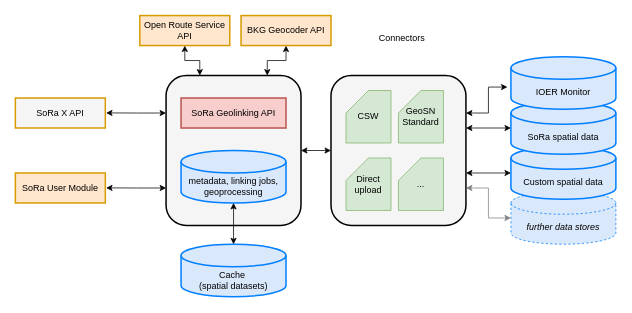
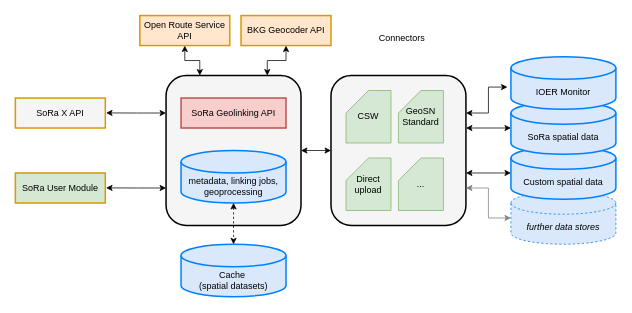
  <mxCell id="0" />
  <mxCell id="1" parent="0" />
  <mxCell id="2" value="&lt;div&gt;&lt;i&gt;further data stores&lt;br&gt;&lt;/i&gt;&lt;/div&gt;" style="shape=cylinder3;whiteSpace=wrap;html=1;boundedLbl=1;backgroundOutline=1;size=15;fillColor=#dae8fc;strokeColor=#007FFF;dashed=1;" parent="1" vertex="1"><mxGeometry x="681" y="255" width="140" height="70" as="geometry" /></mxCell>
  <mxCell id="3" value="" style="rounded=1;whiteSpace=wrap;html=1;fillColor=#F5F5F5;strokeWidth=2;" parent="1" vertex="1"><mxGeometry x="441" y="100" width="180" height="200" as="geometry" /></mxCell>
  <mxCell id="4" value="&lt;div&gt;Cache&amp;nbsp;&lt;/div&gt;&lt;div&gt;(spatial datasets)&lt;br&gt;&lt;/div&gt;" style="shape=cylinder3;whiteSpace=wrap;html=1;boundedLbl=1;backgroundOutline=1;size=15;fillColor=#dae8fc;strokeColor=#007FFF;strokeWidth=2;" parent="1" vertex="1"><mxGeometry x="241" y="325" width="140" height="70" as="geometry" /></mxCell>
  <mxCell id="5" value="Custom spatial data" style="shape=cylinder3;whiteSpace=wrap;html=1;boundedLbl=1;backgroundOutline=1;size=15;fillColor=#dae8fc;strokeColor=#007FFF;strokeWidth=2;" parent="1" vertex="1"><mxGeometry x="681" y="195" width="140" height="70" as="geometry" /></mxCell>
  <mxCell id="6" style="edgeStyle=orthogonalEdgeStyle;rounded=0;orthogonalLoop=1;jettySize=auto;html=1;exitX=1;exitY=0.5;exitDx=0;exitDy=0;entryX=0;entryY=0.5;entryDx=0;entryDy=0;startArrow=classic;startFill=1;" parent="1" source="11" target="3" edge="1"><mxGeometry relative="1" as="geometry" /></mxCell>
  <mxCell id="7" style="edgeStyle=orthogonalEdgeStyle;rounded=0;orthogonalLoop=1;jettySize=auto;html=1;exitX=0.25;exitY=0;exitDx=0;exitDy=0;entryX=0.5;entryY=1;entryDx=0;entryDy=0;startArrow=classic;startFill=1;" parent="1" source="11" target="14" edge="1"><mxGeometry relative="1" as="geometry" /></mxCell>
  <mxCell id="8" style="edgeStyle=orthogonalEdgeStyle;rounded=0;orthogonalLoop=1;jettySize=auto;html=1;exitX=0.75;exitY=0;exitDx=0;exitDy=0;entryX=0.5;entryY=1;entryDx=0;entryDy=0;startArrow=classic;startFill=1;" parent="1" source="11" target="23" edge="1"><mxGeometry relative="1" as="geometry" /></mxCell>
  <mxCell id="9" style="edgeStyle=orthogonalEdgeStyle;rounded=0;orthogonalLoop=1;jettySize=auto;html=1;exitX=0;exitY=0.25;exitDx=0;exitDy=0;startArrow=classic;startFill=1;" parent="1" source="11" edge="1"><mxGeometry relative="1" as="geometry"><mxPoint x="141" y="149.862" as="targetPoint" /></mxGeometry></mxCell>
  <mxCell id="10" style="edgeStyle=orthogonalEdgeStyle;rounded=0;orthogonalLoop=1;jettySize=auto;html=1;exitX=0;exitY=0.75;exitDx=0;exitDy=0;startArrow=classic;startFill=1;" parent="1" source="11" edge="1"><mxGeometry relative="1" as="geometry"><mxPoint x="141" y="249.862" as="targetPoint" /></mxGeometry></mxCell>
  <mxCell id="11" value="" style="rounded=1;whiteSpace=wrap;html=1;fillColor=#F5F5F5;strokeWidth=2;" parent="1" vertex="1"><mxGeometry x="221" y="100" width="180" height="200" as="geometry" /></mxCell>
  <mxCell id="12" value="SoRa X API" style="rounded=0;whiteSpace=wrap;html=1;fillColor=#f5f5f5;strokeColor=#d79b00;strokeWidth=2;" parent="1" vertex="1"><mxGeometry x="20" y="130" width="120" height="40" as="geometry" /></mxCell>
- <mxCell id="13" value="SoRa User Module" style="rounded=0;whiteSpace=wrap;html=1;fillColor=#ffe6cc;strokeColor=#d79b00;strokeWidth=2;" parent="1" vertex="1"><mxGeometry x="20" y="230" width="120" height="40" as="geometry" /></mxCell>
+ <mxCell id="13" value="SoRa User Module" style="rounded=0;whiteSpace=wrap;html=1;fillColor=#d5e8d4;strokeColor=#d79b00;strokeWidth=2;" parent="1" vertex="1"><mxGeometry x="20" y="230" width="120" height="40" as="geometry" /></mxCell>
  <mxCell id="14" value="Open Route Service API" style="rounded=0;whiteSpace=wrap;html=1;fillColor=#ffe6cc;strokeColor=#d79b00;strokeWidth=2;" parent="1" vertex="1"><mxGeometry x="186" y="20" width="120" height="40" as="geometry" /></mxCell>
  <mxCell id="15" value="SoRa Geolinking API" style="rounded=0;whiteSpace=wrap;html=1;fillColor=#f8cecc;strokeColor=#b85450;strokeWidth=2;" parent="1" vertex="1"><mxGeometry x="241" y="130" width="140" height="40" as="geometry" /></mxCell>
  <mxCell id="16" value="SoRa spatial data" style="shape=cylinder3;whiteSpace=wrap;html=1;boundedLbl=1;backgroundOutline=1;size=15;fillColor=#dae8fc;strokeColor=#007FFF;strokeWidth=2;" parent="1" vertex="1"><mxGeometry x="681" y="135" width="140" height="70" as="geometry" /></mxCell>
  <mxCell id="17" value="IOER Monitor" style="shape=cylinder3;whiteSpace=wrap;html=1;boundedLbl=1;backgroundOutline=1;size=15;fillColor=#dae8fc;strokeColor=#007FFF;strokeWidth=2;" parent="1" vertex="1"><mxGeometry x="681" y="75" width="140" height="70" as="geometry" /></mxCell>
  <mxCell id="18" value="metadata, linking jobs, geoprocessing" style="shape=cylinder3;whiteSpace=wrap;html=1;boundedLbl=1;backgroundOutline=1;size=15;fillColor=#dae8fc;strokeColor=#007FFF;strokeWidth=2;" parent="1" vertex="1"><mxGeometry x="241" y="200" width="140" height="70" as="geometry" /></mxCell>
  <mxCell id="19" value="CSW" style="shape=card;whiteSpace=wrap;html=1;fillColor=#d5e8d4;strokeColor=#82b366;" parent="1" vertex="1"><mxGeometry x="461" y="120" width="60" height="70" as="geometry" /></mxCell>
  <mxCell id="20" value="&lt;font style=&quot;font-size: 12px;&quot;&gt;GeoSN Standard&lt;/font&gt;" style="shape=card;whiteSpace=wrap;html=1;fillColor=#d5e8d4;strokeColor=#82b366;" parent="1" vertex="1"><mxGeometry x="531" y="120" width="60" height="70" as="geometry" /></mxCell>
  <mxCell id="21" value="Direct upload" style="shape=card;whiteSpace=wrap;html=1;fillColor=#d5e8d4;strokeColor=#82b366;" parent="1" vertex="1"><mxGeometry x="461" y="210" width="60" height="70" as="geometry" /></mxCell>
- <mxCell id="22" style="edgeStyle=orthogonalEdgeStyle;rounded=0;orthogonalLoop=1;jettySize=auto;html=1;exitX=0.5;exitY=1;exitDx=0;exitDy=0;exitPerimeter=0;entryX=0.5;entryY=0;entryDx=0;entryDy=0;entryPerimeter=0;startArrow=classic;startFill=1;" parent="1" source="18" target="4" edge="1"><mxGeometry relative="1" as="geometry" /></mxCell>
+ <mxCell id="22" style="edgeStyle=orthogonalEdgeStyle;rounded=0;orthogonalLoop=1;jettySize=auto;html=1;exitX=0.5;exitY=1;exitDx=0;exitDy=0;exitPerimeter=0;entryX=0.5;entryY=0;entryDx=0;entryDy=0;entryPerimeter=0;startArrow=classic;startFill=1;dashed=1;" parent="1" source="18" target="4" edge="1"><mxGeometry relative="1" as="geometry" /></mxCell>
  <mxCell id="23" value="BKG Geocoder API" style="rounded=0;whiteSpace=wrap;html=1;fillColor=#ffe6cc;strokeColor=#d79b00;strokeWidth=2;" parent="1" vertex="1"><mxGeometry x="321" y="20" width="120" height="40" as="geometry" /></mxCell>
  <mxCell id="24" value="..." style="shape=card;whiteSpace=wrap;html=1;fillColor=#d5e8d4;strokeColor=#82b366;" parent="1" vertex="1"><mxGeometry x="531" y="210" width="60" height="70" as="geometry" /></mxCell>
  <mxCell id="25" style="edgeStyle=orthogonalEdgeStyle;rounded=0;orthogonalLoop=1;jettySize=auto;html=1;exitX=1;exitY=0.25;exitDx=0;exitDy=0;entryX=-0.033;entryY=0.577;entryDx=0;entryDy=0;entryPerimeter=0;startArrow=classic;startFill=1;" parent="1" source="3" target="17" edge="1"><mxGeometry relative="1" as="geometry" /></mxCell>
  <mxCell id="26" style="edgeStyle=orthogonalEdgeStyle;rounded=0;orthogonalLoop=1;jettySize=auto;html=1;entryX=0;entryY=0.5;entryDx=0;entryDy=0;entryPerimeter=0;startArrow=classic;startFill=1;" parent="1" target="16" edge="1"><mxGeometry relative="1" as="geometry"><mxPoint x="621" y="170" as="sourcePoint" /><Array as="points"><mxPoint x="621" y="170" /></Array></mxGeometry></mxCell>
  <mxCell id="27" style="edgeStyle=orthogonalEdgeStyle;rounded=0;orthogonalLoop=1;jettySize=auto;html=1;startArrow=classic;startFill=1;" parent="1" edge="1"><mxGeometry relative="1" as="geometry"><mxPoint x="621" y="230" as="sourcePoint" /><mxPoint x="681" y="230" as="targetPoint" /><Array as="points"><mxPoint x="621" y="230" /></Array></mxGeometry></mxCell>
  <mxCell id="28" style="edgeStyle=orthogonalEdgeStyle;rounded=0;orthogonalLoop=1;jettySize=auto;html=1;exitX=1;exitY=0.75;exitDx=0;exitDy=0;entryX=0;entryY=0.5;entryDx=0;entryDy=0;entryPerimeter=0;startArrow=classic;startFill=1;strokeColor=#808080;" parent="1" source="3" target="2" edge="1"><mxGeometry relative="1" as="geometry" /></mxCell>
  <mxCell id="29" value="Connectors" style="text;html=1;align=center;verticalAlign=middle;whiteSpace=wrap;rounded=0;" parent="1" vertex="1"><mxGeometry x="506" y="35" width="60" height="30" as="geometry" /></mxCell>
